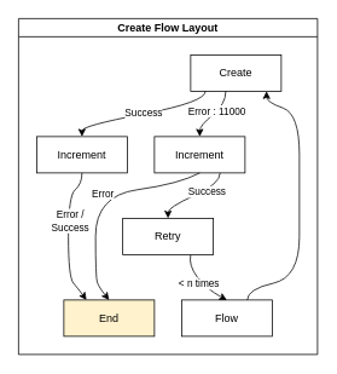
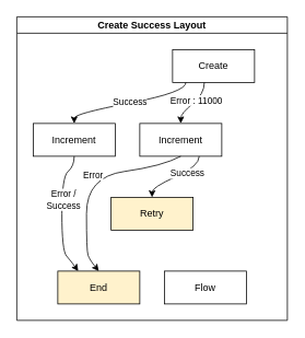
  <mxCell id="0" />
  <mxCell id="1" parent="0" />
- <mxCell id="2" value="Create Flow Layout" style="swimlane;startSize=20;horizontal=1;childLayout=flowLayout;flowOrientation=north;resizable=0;interRankCellSpacing=50;containerType=tree;" vertex="1" parent="1"><mxGeometry x="20" y="20" width="330" height="370" as="geometry" /></mxCell>
+ <mxCell id="2" value="Create Success Layout" style="swimlane;startSize=20;horizontal=1;childLayout=flowLayout;flowOrientation=north;resizable=0;interRankCellSpacing=50;containerType=tree;" vertex="1" parent="1"><mxGeometry x="20" y="20" width="330" height="370" as="geometry" /></mxCell>
  <mxCell id="3" value="Flow" style="whiteSpace=wrap;html=1;" vertex="1" parent="2"><mxGeometry x="180" y="310" width="100" height="40" as="geometry" /></mxCell>
  <mxCell id="4" value="Create" style="whiteSpace=wrap;html=1;" vertex="1" parent="2"><mxGeometry x="190" y="40" width="100" height="40" as="geometry" /></mxCell>
- <mxCell id="5" value="" style="html=1;curved=1;noEdgeStyle=1;orthogonal=1;" edge="1" parent="2" source="3" target="4"><mxGeometry relative="1" as="geometry"><Array as="points"><mxPoint x="252.5" y="298" /><mxPoint x="310" y="285" /><mxPoint x="310" y="195" /><mxPoint x="310" y="195" /><mxPoint x="310" y="105" /><mxPoint x="273.75" y="92" /></Array></mxGeometry></mxCell>
  <mxCell id="6" value="" style="html=1;curved=1;noEdgeStyle=1;orthogonal=1;" edge="1" parent="2" source="4" target="8"><mxGeometry relative="1" as="geometry"><mxPoint x="900" y="1790" as="sourcePoint" /><Array as="points"><mxPoint x="206.25" y="92" /><mxPoint x="70" y="118" /></Array></mxGeometry></mxCell>
  <mxCell id="7" value="Success" style="edgeLabel;html=1;align=center;verticalAlign=middle;resizable=0;points=[];" vertex="1" connectable="0" parent="6"><mxGeometry x="0.012" y="-2" relative="1" as="geometry"><mxPoint as="offset" /></mxGeometry></mxCell>
  <mxCell id="8" value="Increment" style="whiteSpace=wrap;html=1;" vertex="1" parent="2"><mxGeometry x="20" y="130" width="100" height="40" as="geometry" /></mxCell>
  <mxCell id="9" value="" style="html=1;curved=1;noEdgeStyle=1;orthogonal=1;" edge="1" parent="2" source="4" target="11"><mxGeometry relative="1" as="geometry"><mxPoint x="880" y="1840" as="sourcePoint" /><Array as="points"><mxPoint x="228.75" y="94" /><mxPoint x="200" y="118" /></Array></mxGeometry></mxCell>
  <mxCell id="10" value="Error : 11000" style="edgeLabel;html=1;align=center;verticalAlign=middle;resizable=0;points=[];" vertex="1" connectable="0" parent="9"><mxGeometry x="-0.137" y="-1" relative="1" as="geometry"><mxPoint as="offset" /></mxGeometry></mxCell>
  <mxCell id="11" value="Increment" style="whiteSpace=wrap;html=1;" vertex="1" parent="2"><mxGeometry x="150" y="130" width="100" height="40" as="geometry" /></mxCell>
  <mxCell id="12" value="" style="html=1;curved=1;noEdgeStyle=1;orthogonal=1;entryX=0.25;entryY=0;entryDx=0;entryDy=0;" edge="1" parent="2" source="8" target="14"><mxGeometry relative="1" as="geometry"><mxPoint x="640" y="1160" as="sourcePoint" /><Array as="points"><mxPoint x="70" y="182" /><mxPoint x="55" y="195" /><mxPoint x="55" y="285" /><mxPoint x="66.25" y="298" /></Array></mxGeometry></mxCell>
  <mxCell id="13" value="Error /&lt;br&gt;Success" style="edgeLabel;html=1;align=center;verticalAlign=middle;resizable=0;points=[];" vertex="1" connectable="0" parent="12"><mxGeometry x="-0.231" y="1" relative="1" as="geometry"><mxPoint as="offset" /></mxGeometry></mxCell>
  <mxCell id="14" value="End" style="whiteSpace=wrap;html=1;fillColor=#fff2cc;" vertex="1" parent="2"><mxGeometry x="50" y="310" width="100" height="40" as="geometry" /></mxCell>
  <mxCell id="15" style="edgeStyle=orthogonalEdgeStyle;curved=1;html=1;exitX=0.5;exitY=1;exitDx=0;exitDy=0;entryX=0.5;entryY=0;entryDx=0;entryDy=0;noEdgeStyle=1;orthogonal=1;" edge="1" parent="2" source="11" target="14"><mxGeometry relative="1" as="geometry"><Array as="points"><mxPoint x="177.5" y="182" /><mxPoint x="85" y="195" /><mxPoint x="85" y="285" /><mxPoint x="88.75" y="296" /></Array></mxGeometry></mxCell>
  <mxCell id="16" value="Error" style="edgeLabel;html=1;align=center;verticalAlign=middle;resizable=0;points=[];" vertex="1" connectable="0" parent="15"><mxGeometry x="-0.073" y="-1" relative="1" as="geometry"><mxPoint as="offset" /></mxGeometry></mxCell>
- <mxCell id="17" style="edgeStyle=orthogonalEdgeStyle;curved=1;html=1;exitX=0.75;exitY=1;exitDx=0;exitDy=0;entryX=0.5;entryY=0;entryDx=0;entryDy=0;noEdgeStyle=1;orthogonal=1;" edge="1" parent="2" source="19" target="3"><mxGeometry relative="1" as="geometry"><mxPoint x="270" y="160" as="targetPoint" /><Array as="points"><mxPoint x="187.5" y="272" /><mxPoint x="207.5" y="298" /></Array></mxGeometry></mxCell>
- <mxCell id="18" value="&amp;lt; n times" style="edgeLabel;html=1;align=center;verticalAlign=middle;resizable=0;points=[];" vertex="1" connectable="0" parent="17"><mxGeometry x="-0.035" y="-3" relative="1" as="geometry"><mxPoint as="offset" /></mxGeometry></mxCell>
- <mxCell id="19" value="Retry" style="whiteSpace=wrap;html=1;" vertex="1" parent="2"><mxGeometry x="115" y="220" width="100" height="40" as="geometry" /></mxCell>
+ <mxCell id="19" value="Retry" style="whiteSpace=wrap;html=1;fillColor=#fff2cc;" vertex="1" parent="2"><mxGeometry x="115" y="220" width="100" height="40" as="geometry" /></mxCell>
  <mxCell id="20" style="edgeStyle=orthogonalEdgeStyle;curved=1;html=1;entryX=0.5;entryY=0;entryDx=0;entryDy=0;noEdgeStyle=1;orthogonal=1;" edge="1" parent="2" source="11" target="19"><mxGeometry relative="1" as="geometry"><Array as="points"><mxPoint x="222.5" y="182" /><mxPoint x="165" y="208" /></Array></mxGeometry></mxCell>
  <mxCell id="21" value="Success" style="edgeLabel;html=1;align=center;verticalAlign=middle;resizable=0;points=[];" vertex="1" connectable="0" parent="20"><mxGeometry x="-0.368" y="2" relative="1" as="geometry"><mxPoint x="-1" as="offset" /></mxGeometry></mxCell>
